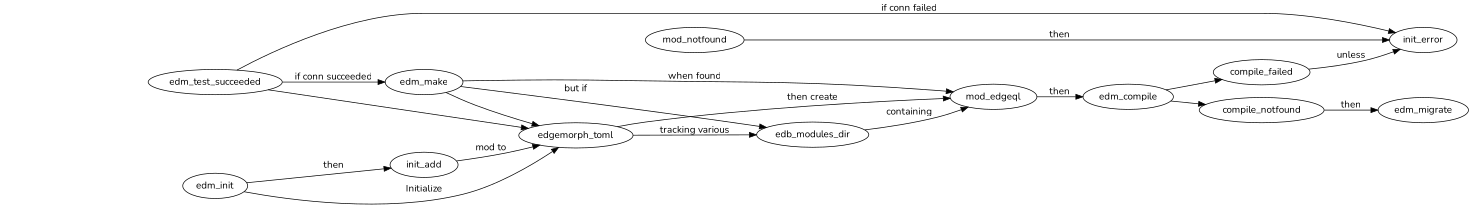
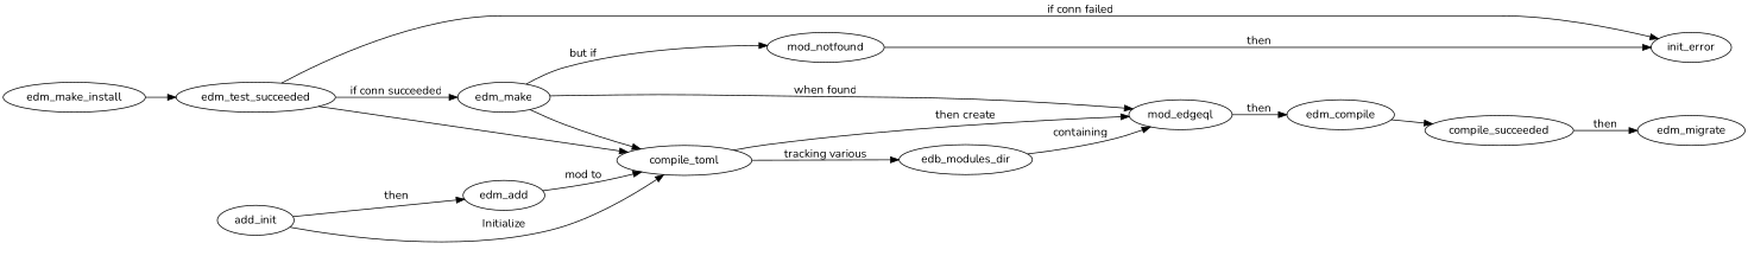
  digraph {
    fontname=Nunito
    rankdir=LR
    node [fontname=Nunito]
    edge [fontname=Nunito]
-   edm_init
-   edgemorph_toml
-   edm_add [label=init_add]
+   edm_init [label=add_init]
+   edgemorph_toml [label=compile_toml]
+   edm_add
    mod_edgeql
    edb_modules_dir
    edm_compile
-   compile_failed
-   compile_succeeded [label=compile_notfound]
+   compile_succeeded
    n9 [label=edm_test_succeeded]
+   edm_make_install
    n11 [label=init_error]
    edm_make
    mod_notfound
    edm_migrate
    edm_init -> edgemorph_toml [label=Initialize]
    edm_init -> edm_add [label=then]
    edgemorph_toml -> mod_edgeql [label="then create"]
    edgemorph_toml -> edb_modules_dir [label="tracking various"]
    edm_add -> edgemorph_toml [label="mod to"]
    mod_edgeql -> edm_compile [label=then]
    edb_modules_dir -> mod_edgeql [label=containing]
-   edm_compile -> compile_failed
    edm_compile -> compile_succeeded
-   compile_failed -> n11 [label=unless]
    compile_succeeded -> edm_migrate [label=then]
    n9 -> edgemorph_toml
    n9 -> n11 [label="if conn failed"]
    n9 -> edm_make [label="if conn succeeded"]
+   edm_make_install -> n9
    edm_make -> edgemorph_toml
    edm_make -> mod_edgeql [label="when found"]
-   edm_make -> edb_modules_dir [label="but if"]
+   edm_make -> mod_notfound [label="but if"]
    mod_notfound -> n11 [label=then]
  }
